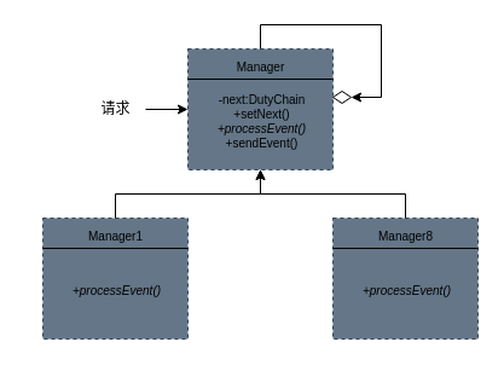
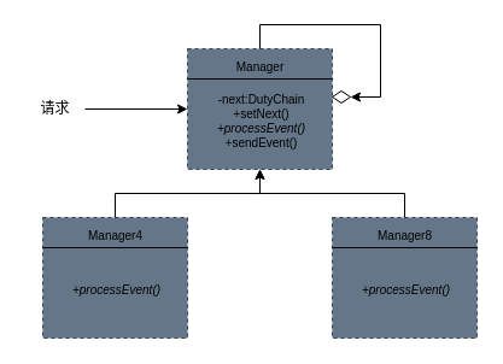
  <mxCell id="0" />
  <mxCell id="1" parent="0" />
  <mxCell id="2" value="" style="group" vertex="1" connectable="0" parent="1"><mxGeometry x="20" y="20" width="375" height="260" as="geometry" /></mxCell>
  <mxCell id="3" value="" style="group" vertex="1" connectable="0" parent="2"><mxGeometry x="135" y="20" width="120" height="100" as="geometry" /></mxCell>
  <mxCell id="4" value="" style="whiteSpace=wrap;html=1;fontSize=10;fillColor=#647687;fontColor=#ffffff;strokeColor=#314354;dashed=1;" vertex="1" parent="3"><mxGeometry width="120" height="100" as="geometry" /></mxCell>
  <mxCell id="5" style="edgeStyle=none;html=1;exitX=0;exitY=0.25;exitDx=0;exitDy=0;entryX=1;entryY=0.25;entryDx=0;entryDy=0;fontSize=10;endArrow=none;endFill=0;" edge="1" parent="3" source="4" target="4"><mxGeometry relative="1" as="geometry" /></mxCell>
  <mxCell id="6" value="Manager" style="text;html=1;align=center;verticalAlign=middle;resizable=0;points=[];autosize=1;strokeColor=none;fillColor=none;fontSize=10;dashed=1;" vertex="1" parent="3"><mxGeometry x="25" width="70" height="30" as="geometry" /></mxCell>
  <mxCell id="7" value="-next:DutyChain&lt;br&gt;+setNext()&lt;br&gt;&lt;i&gt;+processEvent()&lt;/i&gt;&lt;br&gt;+sendEvent()" style="text;html=1;align=center;verticalAlign=middle;resizable=0;points=[];autosize=1;strokeColor=none;fillColor=none;fontSize=10;dashed=1;" vertex="1" parent="3"><mxGeometry x="11" y="30" width="100" height="60" as="geometry" /></mxCell>
  <mxCell id="8" value="" style="group" vertex="1" connectable="0" parent="2"><mxGeometry x="15" y="160" width="120" height="100" as="geometry" /></mxCell>
  <mxCell id="9" value="" style="whiteSpace=wrap;html=1;fontSize=10;fillColor=#647687;fontColor=#ffffff;strokeColor=#314354;dashed=1;" vertex="1" parent="8"><mxGeometry width="120" height="100" as="geometry" /></mxCell>
  <mxCell id="10" style="edgeStyle=none;html=1;exitX=0;exitY=0.25;exitDx=0;exitDy=0;entryX=1;entryY=0.25;entryDx=0;entryDy=0;fontSize=10;endArrow=none;endFill=0;" edge="1" parent="8" source="9" target="9"><mxGeometry relative="1" as="geometry" /></mxCell>
- <mxCell id="11" value="Manager1" style="text;html=1;align=center;verticalAlign=middle;resizable=0;points=[];autosize=1;strokeColor=none;fillColor=none;fontSize=10;dashed=1;" vertex="1" parent="8"><mxGeometry x="25" width="70" height="30" as="geometry" /></mxCell>
+ <mxCell id="11" value="Manager4" style="text;html=1;align=center;verticalAlign=middle;resizable=0;points=[];autosize=1;strokeColor=none;fillColor=none;fontSize=10;dashed=1;" vertex="1" parent="8"><mxGeometry x="25" width="70" height="30" as="geometry" /></mxCell>
  <mxCell id="12" value="&lt;i&gt;+processEvent()&lt;/i&gt;" style="text;html=1;align=center;verticalAlign=middle;resizable=0;points=[];autosize=1;strokeColor=none;fillColor=none;fontSize=10;dashed=1;" vertex="1" parent="8"><mxGeometry x="11" y="45" width="100" height="30" as="geometry" /></mxCell>
  <mxCell id="13" value="" style="group" vertex="1" connectable="0" parent="2"><mxGeometry x="255" y="160" width="120" height="100" as="geometry" /></mxCell>
  <mxCell id="14" value="" style="whiteSpace=wrap;html=1;fontSize=10;fillColor=#647687;fontColor=#ffffff;strokeColor=#314354;dashed=1;" vertex="1" parent="13"><mxGeometry width="120" height="100" as="geometry" /></mxCell>
  <mxCell id="15" style="edgeStyle=none;html=1;exitX=0;exitY=0.25;exitDx=0;exitDy=0;entryX=1;entryY=0.25;entryDx=0;entryDy=0;fontSize=10;endArrow=none;endFill=0;" edge="1" parent="13" source="14" target="14"><mxGeometry relative="1" as="geometry" /></mxCell>
  <mxCell id="16" value="Manager8" style="text;html=1;align=center;verticalAlign=middle;resizable=0;points=[];autosize=1;strokeColor=none;fillColor=none;fontSize=10;dashed=1;" vertex="1" parent="13"><mxGeometry x="25" width="70" height="30" as="geometry" /></mxCell>
  <mxCell id="17" value="&lt;i&gt;+processEvent()&lt;/i&gt;" style="text;html=1;align=center;verticalAlign=middle;resizable=0;points=[];autosize=1;strokeColor=none;fillColor=none;fontSize=10;dashed=1;" vertex="1" parent="13"><mxGeometry x="11" y="45" width="100" height="30" as="geometry" /></mxCell>
  <mxCell id="18" style="edgeStyle=orthogonalEdgeStyle;html=1;rounded=0;" edge="1" parent="2" source="11"><mxGeometry relative="1" as="geometry"><mxPoint x="195" y="120" as="targetPoint" /><Array as="points"><mxPoint x="75" y="140" /><mxPoint x="195" y="140" /></Array></mxGeometry></mxCell>
  <mxCell id="19" style="edgeStyle=orthogonalEdgeStyle;rounded=0;html=1;" edge="1" parent="2" source="16"><mxGeometry relative="1" as="geometry"><mxPoint x="195" y="120" as="targetPoint" /><Array as="points"><mxPoint x="315" y="140" /><mxPoint x="195" y="140" /></Array></mxGeometry></mxCell>
  <mxCell id="20" style="edgeStyle=orthogonalEdgeStyle;rounded=0;html=1;entryX=0;entryY=0.5;entryDx=0;entryDy=0;" edge="1" parent="2" source="21" target="4"><mxGeometry relative="1" as="geometry" /></mxCell>
- <mxCell id="21" value="请求" style="text;html=1;align=center;verticalAlign=middle;resizable=0;points=[];autosize=1;strokeColor=none;fillColor=none;" vertex="1" parent="2"><mxGeometry x="50" y="55" width="50" height="30" as="geometry" /></mxCell>
+ <mxCell id="21" value="请求" style="text;html=1;align=center;verticalAlign=middle;resizable=0;points=[];autosize=1;strokeColor=none;fillColor=none;" vertex="1" parent="2"><mxGeometry y="55" width="50" height="30" as="geometry" /></mxCell>
  <mxCell id="22" value="" style="rhombus;whiteSpace=wrap;html=1;fontSize=10;" vertex="1" parent="2"><mxGeometry x="255" y="55" width="15" height="10" as="geometry" /></mxCell>
  <mxCell id="23" style="edgeStyle=orthogonalEdgeStyle;rounded=0;html=1;entryX=1;entryY=0.5;entryDx=0;entryDy=0;" edge="1" parent="2" source="6" target="22"><mxGeometry relative="1" as="geometry"><Array as="points"><mxPoint x="195" /><mxPoint x="295" /><mxPoint x="295" y="60" /></Array></mxGeometry></mxCell>
